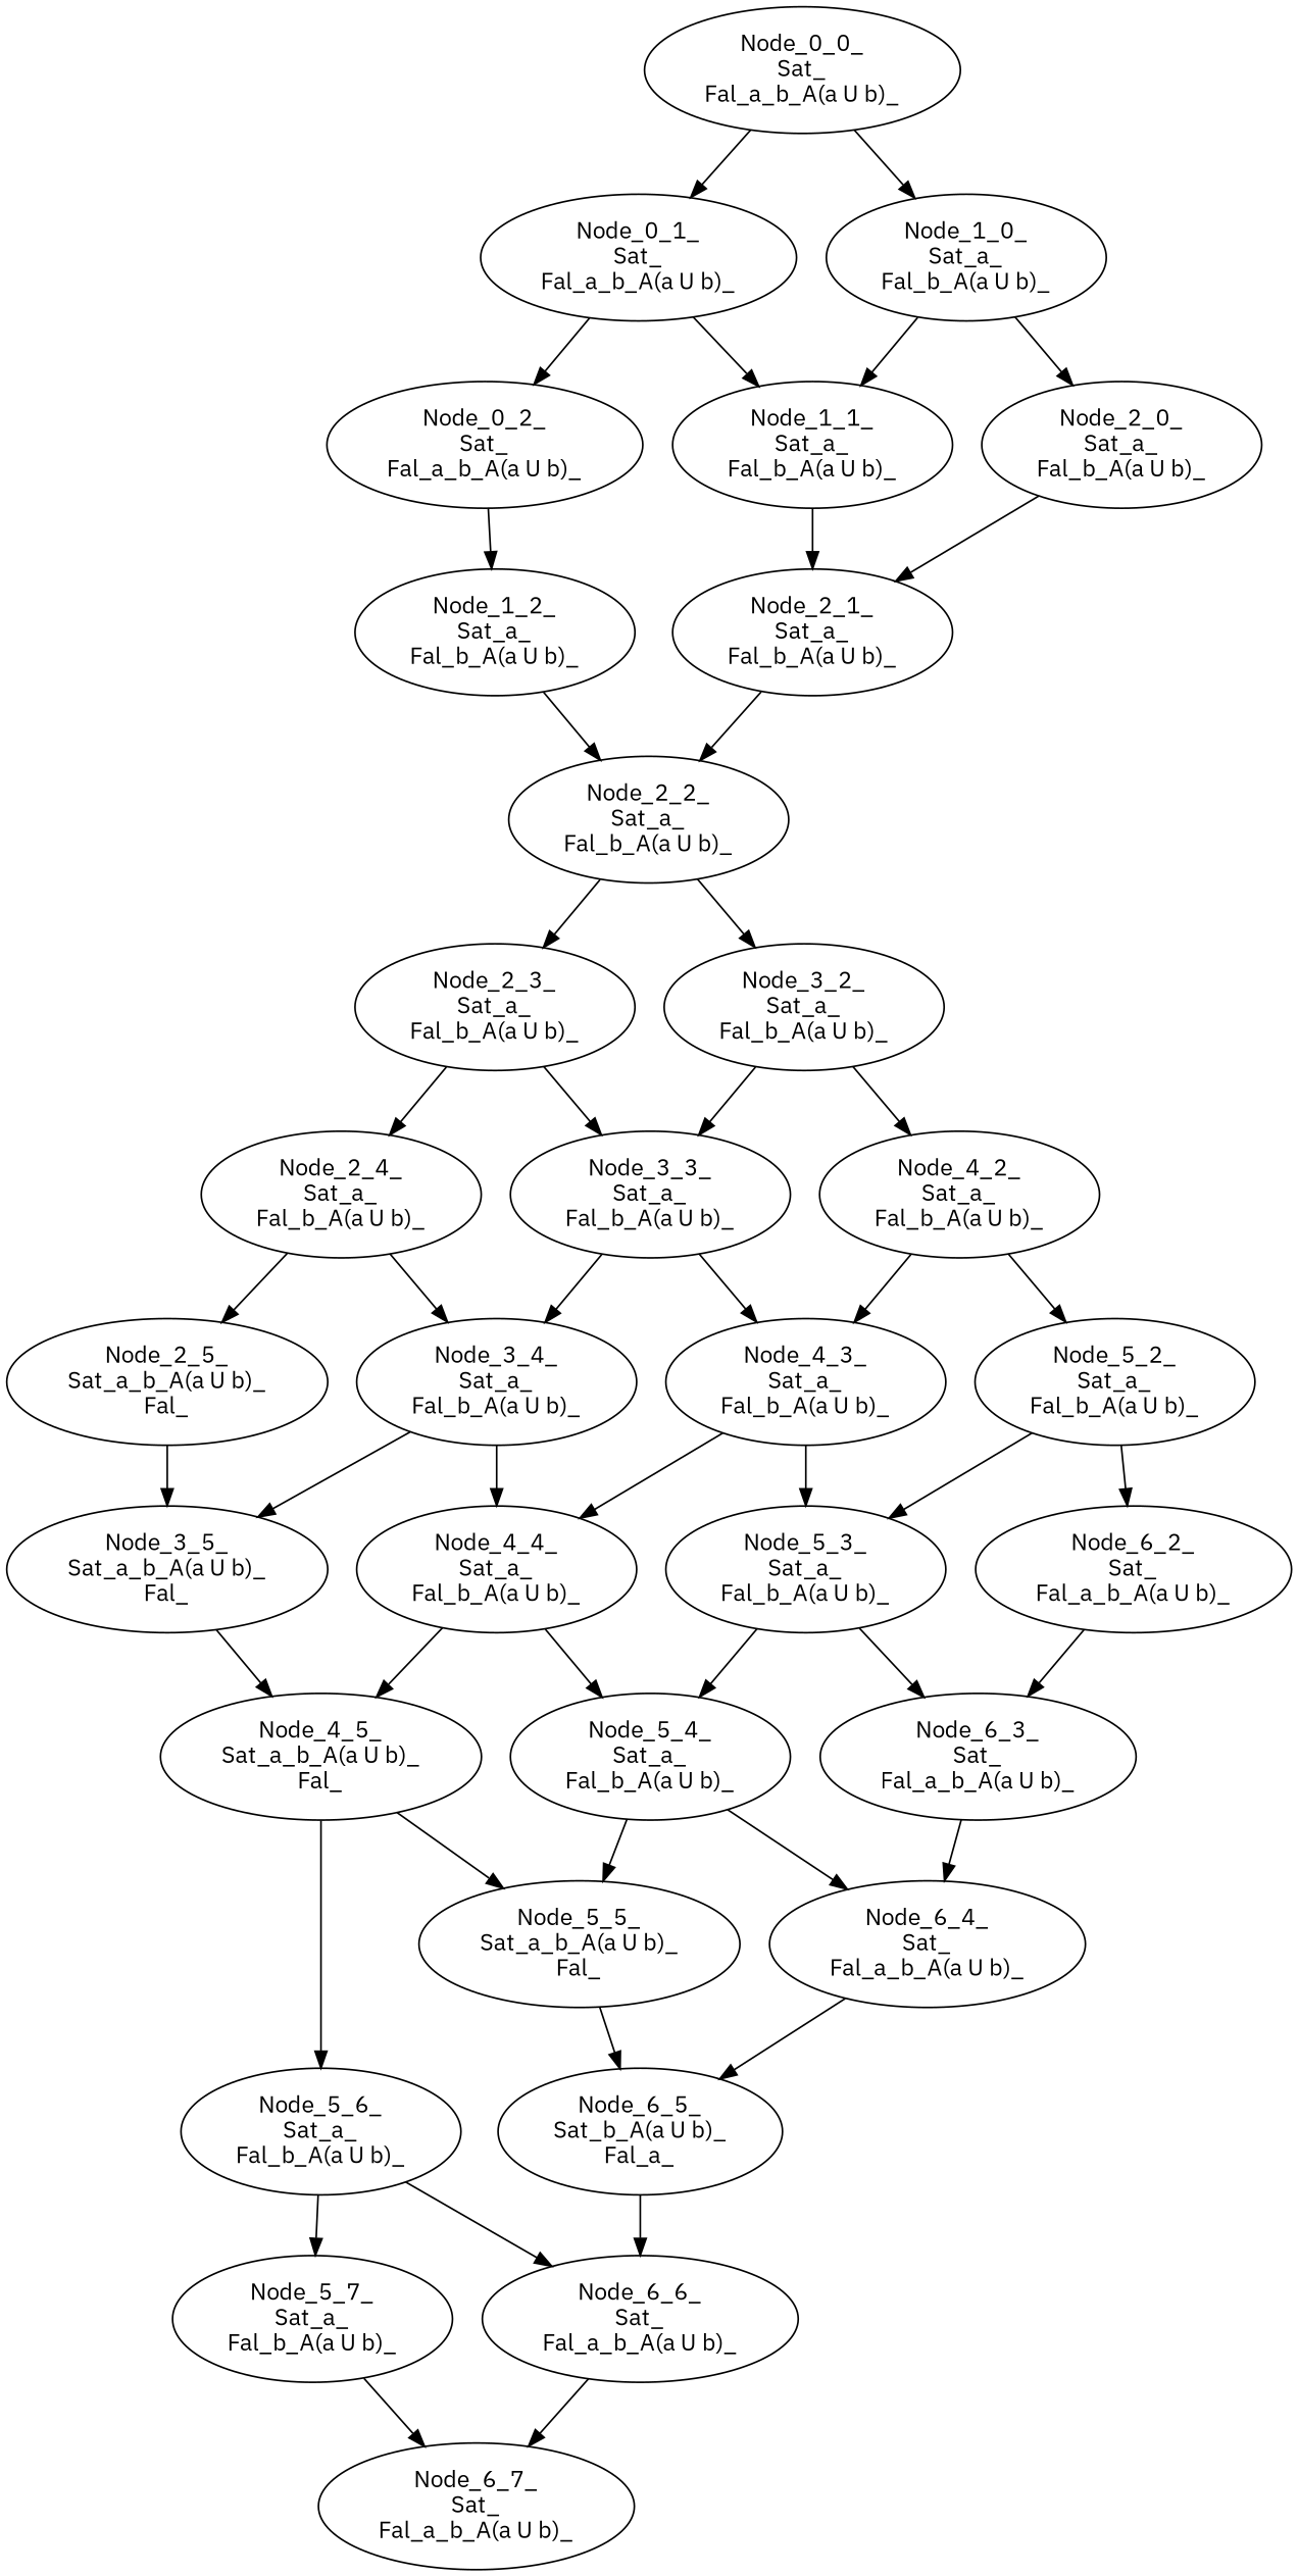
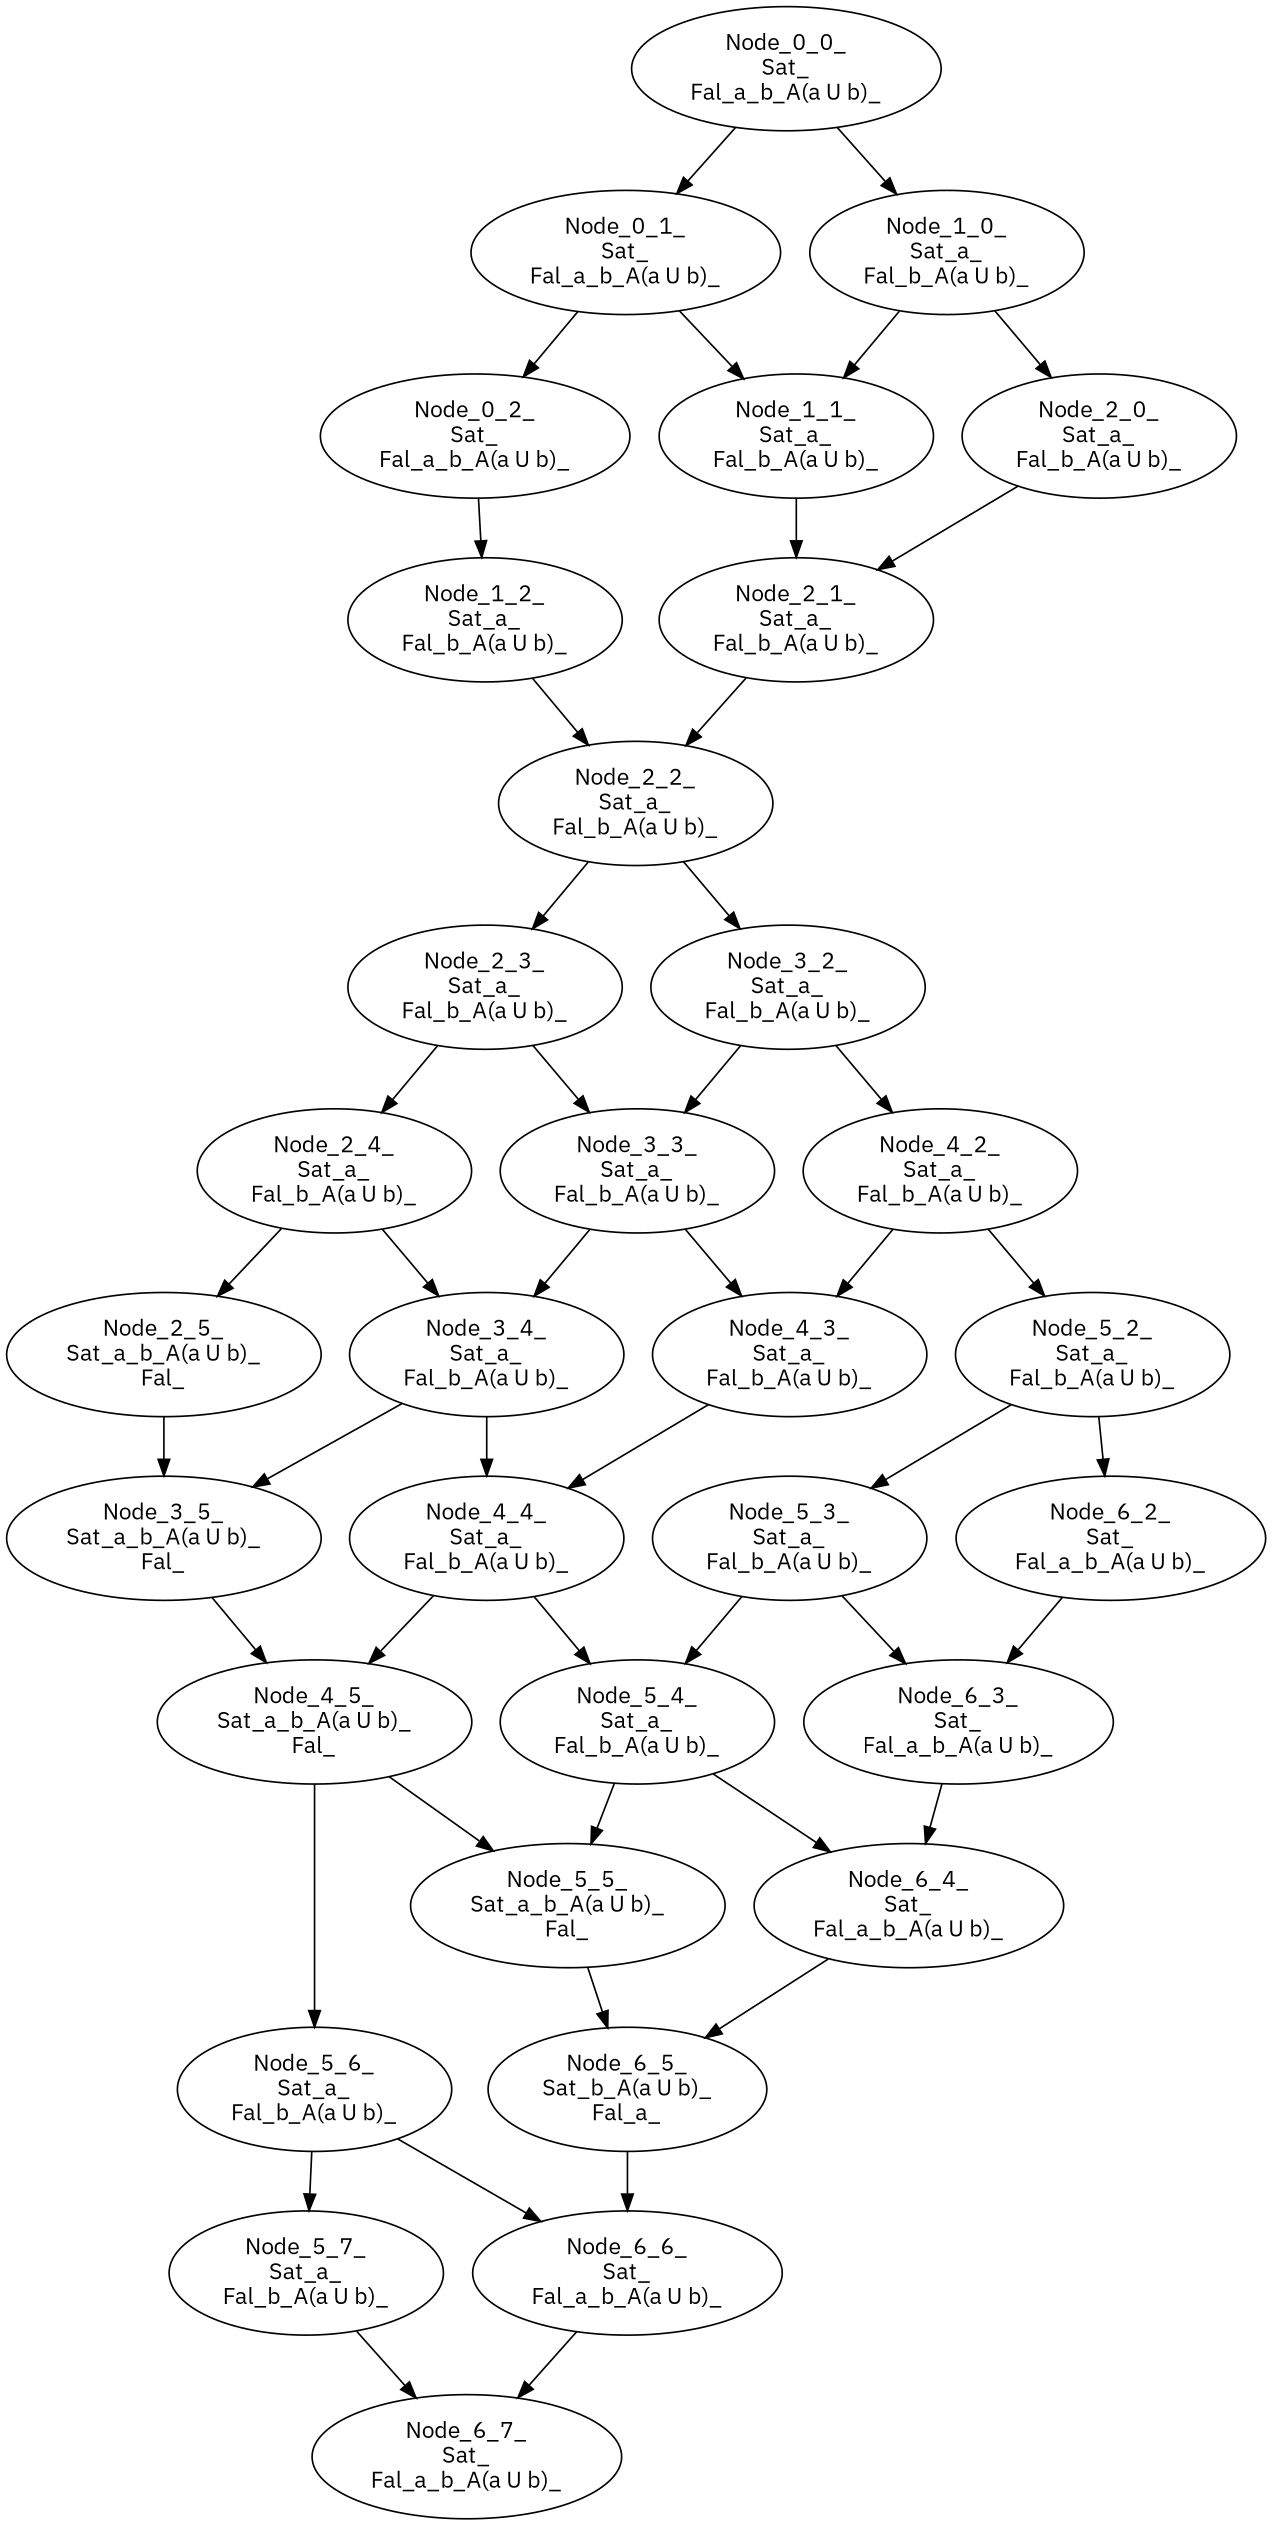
  digraph {
    fontname="IBM Plex Sans"
    node [fontname="IBM Plex Sans"]
    edge [fontname="IBM Plex Sans"]
    "Node_6_6_\nSat_\nFal_a_b_A(a U b)_"
    "Node_6_7_\nSat_\nFal_a_b_A(a U b)_"
    "Node_5_7_\nSat_a_\nFal_b_A(a U b)_"
    "Node_6_5_\nSat_b_A(a U b)_\nFal_a_"
    "Node_5_6_\nSat_a_\nFal_b_A(a U b)_"
    "Node_5_5_\nSat_a_b_A(a U b)_\nFal_"
    "Node_6_4_\nSat_\nFal_a_b_A(a U b)_"
    "Node_4_5_\nSat_a_b_A(a U b)_\nFal_"
    "Node_5_4_\nSat_a_\nFal_b_A(a U b)_"
    "Node_6_3_\nSat_\nFal_a_b_A(a U b)_"
    "Node_4_4_\nSat_a_\nFal_b_A(a U b)_"
    "Node_3_5_\nSat_a_b_A(a U b)_\nFal_"
    "Node_5_3_\nSat_a_\nFal_b_A(a U b)_"
    "Node_6_2_\nSat_\nFal_a_b_A(a U b)_"
    "Node_3_4_\nSat_a_\nFal_b_A(a U b)_"
    "Node_4_3_\nSat_a_\nFal_b_A(a U b)_"
    "Node_2_5_\nSat_a_b_A(a U b)_\nFal_"
    "Node_5_2_\nSat_a_\nFal_b_A(a U b)_"
    "Node_2_4_\nSat_a_\nFal_b_A(a U b)_"
    "Node_3_3_\nSat_a_\nFal_b_A(a U b)_"
    "Node_4_2_\nSat_a_\nFal_b_A(a U b)_"
    "Node_2_3_\nSat_a_\nFal_b_A(a U b)_"
    "Node_3_2_\nSat_a_\nFal_b_A(a U b)_"
    "Node_2_2_\nSat_a_\nFal_b_A(a U b)_"
    "Node_1_2_\nSat_a_\nFal_b_A(a U b)_"
    "Node_2_1_\nSat_a_\nFal_b_A(a U b)_"
    "Node_1_1_\nSat_a_\nFal_b_A(a U b)_"
    "Node_0_2_\nSat_\nFal_a_b_A(a U b)_"
    "Node_2_0_\nSat_a_\nFal_b_A(a U b)_"
    "Node_0_1_\nSat_\nFal_a_b_A(a U b)_"
    "Node_1_0_\nSat_a_\nFal_b_A(a U b)_"
    "Node_0_0_\nSat_\nFal_a_b_A(a U b)_"
    "Node_6_6_\nSat_\nFal_a_b_A(a U b)_" -> "Node_6_7_\nSat_\nFal_a_b_A(a U b)_"
    "Node_5_7_\nSat_a_\nFal_b_A(a U b)_" -> "Node_6_7_\nSat_\nFal_a_b_A(a U b)_"
    "Node_6_5_\nSat_b_A(a U b)_\nFal_a_" -> "Node_6_6_\nSat_\nFal_a_b_A(a U b)_"
    "Node_5_6_\nSat_a_\nFal_b_A(a U b)_" -> "Node_6_6_\nSat_\nFal_a_b_A(a U b)_"
    "Node_5_6_\nSat_a_\nFal_b_A(a U b)_" -> "Node_5_7_\nSat_a_\nFal_b_A(a U b)_"
    "Node_5_5_\nSat_a_b_A(a U b)_\nFal_" -> "Node_6_5_\nSat_b_A(a U b)_\nFal_a_"
    "Node_6_4_\nSat_\nFal_a_b_A(a U b)_" -> "Node_6_5_\nSat_b_A(a U b)_\nFal_a_"
    "Node_4_5_\nSat_a_b_A(a U b)_\nFal_" -> "Node_5_6_\nSat_a_\nFal_b_A(a U b)_"
    "Node_4_5_\nSat_a_b_A(a U b)_\nFal_" -> "Node_5_5_\nSat_a_b_A(a U b)_\nFal_"
    "Node_5_4_\nSat_a_\nFal_b_A(a U b)_" -> "Node_5_5_\nSat_a_b_A(a U b)_\nFal_"
    "Node_5_4_\nSat_a_\nFal_b_A(a U b)_" -> "Node_6_4_\nSat_\nFal_a_b_A(a U b)_"
    "Node_6_3_\nSat_\nFal_a_b_A(a U b)_" -> "Node_6_4_\nSat_\nFal_a_b_A(a U b)_"
    "Node_4_4_\nSat_a_\nFal_b_A(a U b)_" -> "Node_4_5_\nSat_a_b_A(a U b)_\nFal_"
    "Node_4_4_\nSat_a_\nFal_b_A(a U b)_" -> "Node_5_4_\nSat_a_\nFal_b_A(a U b)_"
    "Node_3_5_\nSat_a_b_A(a U b)_\nFal_" -> "Node_4_5_\nSat_a_b_A(a U b)_\nFal_"
    "Node_5_3_\nSat_a_\nFal_b_A(a U b)_" -> "Node_5_4_\nSat_a_\nFal_b_A(a U b)_"
    "Node_5_3_\nSat_a_\nFal_b_A(a U b)_" -> "Node_6_3_\nSat_\nFal_a_b_A(a U b)_"
    "Node_6_2_\nSat_\nFal_a_b_A(a U b)_" -> "Node_6_3_\nSat_\nFal_a_b_A(a U b)_"
    "Node_3_4_\nSat_a_\nFal_b_A(a U b)_" -> "Node_4_4_\nSat_a_\nFal_b_A(a U b)_"
    "Node_3_4_\nSat_a_\nFal_b_A(a U b)_" -> "Node_3_5_\nSat_a_b_A(a U b)_\nFal_"
    "Node_4_3_\nSat_a_\nFal_b_A(a U b)_" -> "Node_4_4_\nSat_a_\nFal_b_A(a U b)_"
-   "Node_4_3_\nSat_a_\nFal_b_A(a U b)_" -> "Node_5_3_\nSat_a_\nFal_b_A(a U b)_"
    "Node_2_5_\nSat_a_b_A(a U b)_\nFal_" -> "Node_3_5_\nSat_a_b_A(a U b)_\nFal_"
    "Node_5_2_\nSat_a_\nFal_b_A(a U b)_" -> "Node_5_3_\nSat_a_\nFal_b_A(a U b)_"
    "Node_5_2_\nSat_a_\nFal_b_A(a U b)_" -> "Node_6_2_\nSat_\nFal_a_b_A(a U b)_"
    "Node_2_4_\nSat_a_\nFal_b_A(a U b)_" -> "Node_3_4_\nSat_a_\nFal_b_A(a U b)_"
    "Node_2_4_\nSat_a_\nFal_b_A(a U b)_" -> "Node_2_5_\nSat_a_b_A(a U b)_\nFal_"
    "Node_3_3_\nSat_a_\nFal_b_A(a U b)_" -> "Node_3_4_\nSat_a_\nFal_b_A(a U b)_"
    "Node_3_3_\nSat_a_\nFal_b_A(a U b)_" -> "Node_4_3_\nSat_a_\nFal_b_A(a U b)_"
    "Node_4_2_\nSat_a_\nFal_b_A(a U b)_" -> "Node_4_3_\nSat_a_\nFal_b_A(a U b)_"
    "Node_4_2_\nSat_a_\nFal_b_A(a U b)_" -> "Node_5_2_\nSat_a_\nFal_b_A(a U b)_"
    "Node_2_3_\nSat_a_\nFal_b_A(a U b)_" -> "Node_2_4_\nSat_a_\nFal_b_A(a U b)_"
    "Node_2_3_\nSat_a_\nFal_b_A(a U b)_" -> "Node_3_3_\nSat_a_\nFal_b_A(a U b)_"
    "Node_3_2_\nSat_a_\nFal_b_A(a U b)_" -> "Node_3_3_\nSat_a_\nFal_b_A(a U b)_"
    "Node_3_2_\nSat_a_\nFal_b_A(a U b)_" -> "Node_4_2_\nSat_a_\nFal_b_A(a U b)_"
    "Node_2_2_\nSat_a_\nFal_b_A(a U b)_" -> "Node_2_3_\nSat_a_\nFal_b_A(a U b)_"
    "Node_2_2_\nSat_a_\nFal_b_A(a U b)_" -> "Node_3_2_\nSat_a_\nFal_b_A(a U b)_"
    "Node_1_2_\nSat_a_\nFal_b_A(a U b)_" -> "Node_2_2_\nSat_a_\nFal_b_A(a U b)_"
    "Node_2_1_\nSat_a_\nFal_b_A(a U b)_" -> "Node_2_2_\nSat_a_\nFal_b_A(a U b)_"
    "Node_1_1_\nSat_a_\nFal_b_A(a U b)_" -> "Node_2_1_\nSat_a_\nFal_b_A(a U b)_"
    "Node_0_2_\nSat_\nFal_a_b_A(a U b)_" -> "Node_1_2_\nSat_a_\nFal_b_A(a U b)_"
    "Node_2_0_\nSat_a_\nFal_b_A(a U b)_" -> "Node_2_1_\nSat_a_\nFal_b_A(a U b)_"
    "Node_0_1_\nSat_\nFal_a_b_A(a U b)_" -> "Node_1_1_\nSat_a_\nFal_b_A(a U b)_"
    "Node_0_1_\nSat_\nFal_a_b_A(a U b)_" -> "Node_0_2_\nSat_\nFal_a_b_A(a U b)_"
    "Node_1_0_\nSat_a_\nFal_b_A(a U b)_" -> "Node_1_1_\nSat_a_\nFal_b_A(a U b)_"
    "Node_1_0_\nSat_a_\nFal_b_A(a U b)_" -> "Node_2_0_\nSat_a_\nFal_b_A(a U b)_"
    "Node_0_0_\nSat_\nFal_a_b_A(a U b)_" -> "Node_0_1_\nSat_\nFal_a_b_A(a U b)_"
    "Node_0_0_\nSat_\nFal_a_b_A(a U b)_" -> "Node_1_0_\nSat_a_\nFal_b_A(a U b)_"
  }
